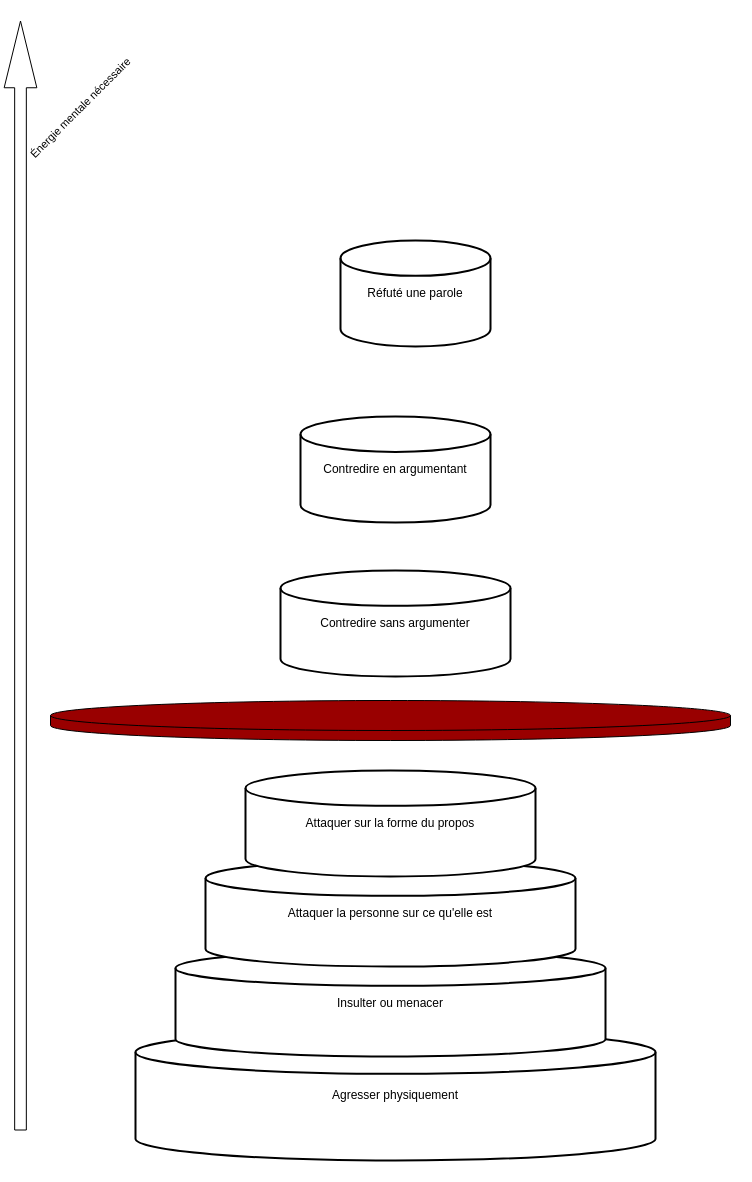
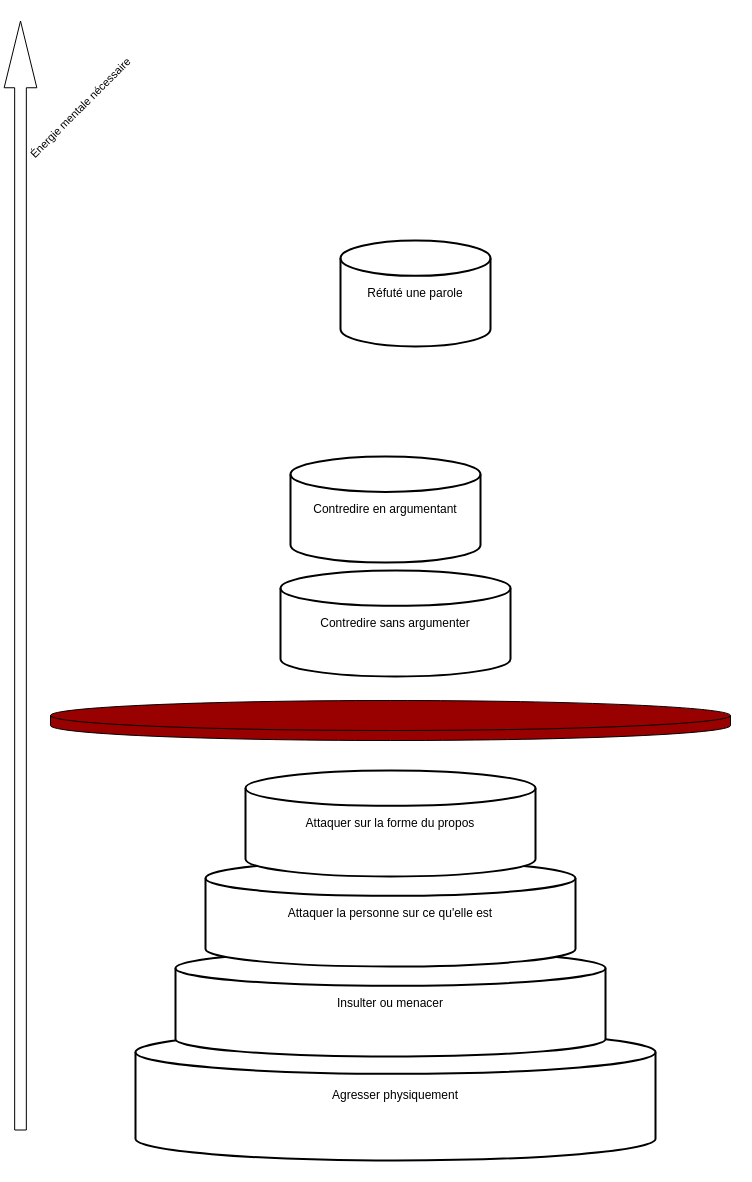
  <mxCell id="0" />
  <mxCell id="1" parent="0" />
  <mxCell id="2" value="Agresser physiquement" style="strokeWidth=2;html=1;shape=mxgraph.flowchart.database;whiteSpace=wrap;" parent="1" vertex="1"><mxGeometry x="135" y="1030" width="520" height="130" as="geometry" /></mxCell>
  <mxCell id="3" value="Insulter ou menacer" style="strokeWidth=2;html=1;shape=mxgraph.flowchart.database;whiteSpace=wrap;" vertex="1" parent="1"><mxGeometry x="175" y="950" width="430" height="106.05" as="geometry" /></mxCell>
  <mxCell id="4" value="Attaquer la personne sur ce qu'elle est" style="strokeWidth=2;html=1;shape=mxgraph.flowchart.database;whiteSpace=wrap;" vertex="1" parent="1"><mxGeometry x="205" y="860" width="370" height="106.05" as="geometry" /></mxCell>
  <mxCell id="5" value="Attaquer sur la forme du propos" style="strokeWidth=2;html=1;shape=mxgraph.flowchart.database;whiteSpace=wrap;" vertex="1" parent="1"><mxGeometry x="245" y="770" width="290" height="106.05" as="geometry" /></mxCell>
  <mxCell id="6" value="Contredire sans argumenter" style="strokeWidth=2;html=1;shape=mxgraph.flowchart.database;whiteSpace=wrap;" vertex="1" parent="1"><mxGeometry x="280" y="570" width="230" height="106.05" as="geometry" /></mxCell>
- <mxCell id="7" value="Contredire en argumentant" style="strokeWidth=2;html=1;shape=mxgraph.flowchart.database;whiteSpace=wrap;" vertex="1" parent="1"><mxGeometry x="300" y="416.05" width="190" height="106.05" as="geometry" /></mxCell>
+ <mxCell id="7" value="Contredire en argumentant" style="strokeWidth=2;html=1;shape=mxgraph.flowchart.database;whiteSpace=wrap;" vertex="1" parent="1"><mxGeometry x="290" y="456.05" width="190" height="106.05" as="geometry" /></mxCell>
  <mxCell id="8" value="Réfuté une parole" style="strokeWidth=2;html=1;shape=mxgraph.flowchart.database;whiteSpace=wrap;" vertex="1" parent="1"><mxGeometry x="340" y="240" width="150" height="106.05" as="geometry" /></mxCell>
  <mxCell id="9" value="" style="shape=cylinder3;whiteSpace=wrap;html=1;boundedLbl=1;backgroundOutline=1;size=15;fillColor=#990000;" vertex="1" parent="1"><mxGeometry x="50" y="700" width="680" height="40" as="geometry" /></mxCell>
  <mxCell id="10" value="" style="shape=flexArrow;endArrow=classic;html=1;rounded=0;width=11.667;endSize=21.917;" edge="1" parent="1"><mxGeometry width="50" height="50" relative="1" as="geometry"><mxPoint x="20" y="1130" as="sourcePoint" /><mxPoint x="20" y="20" as="targetPoint" /></mxGeometry></mxCell>
  <mxCell id="11" value="Énergie mentale nécessaire" style="edgeLabel;html=1;align=center;verticalAlign=middle;resizable=0;points=[];rotation=-45;" vertex="1" connectable="0" parent="10"><mxGeometry x="0.737" y="3" relative="1" as="geometry"><mxPoint x="62" y="-58" as="offset" /></mxGeometry></mxCell>
